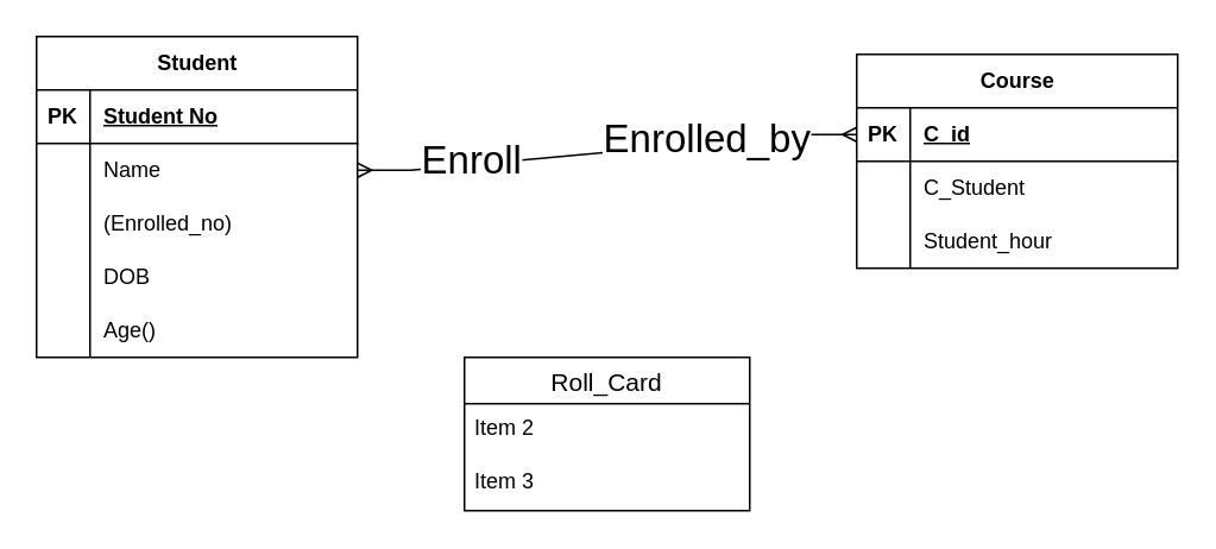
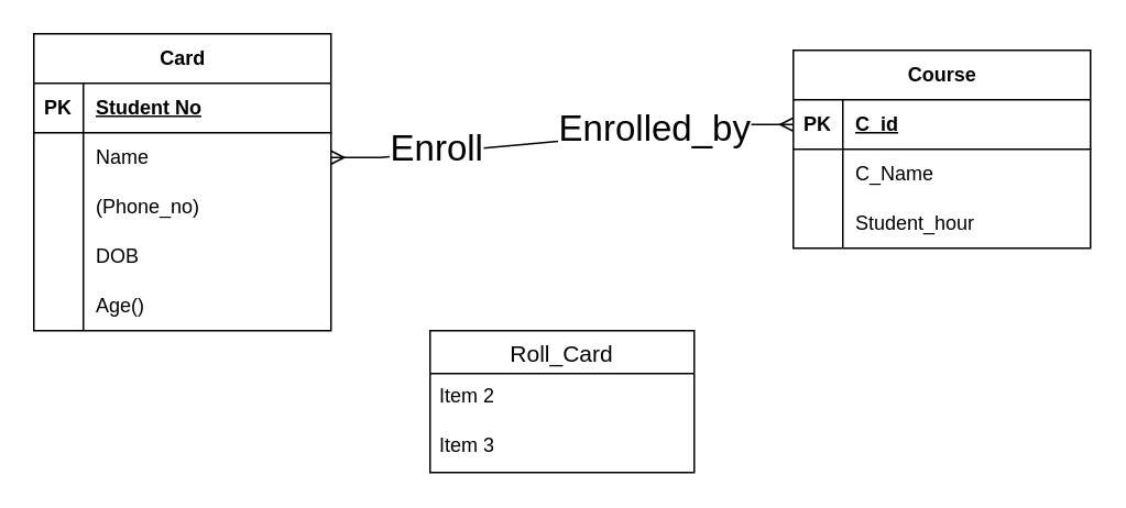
  <mxCell id="0" />
  <mxCell id="1" parent="0" />
- <mxCell id="2" value="Student" style="shape=table;startSize=30;container=1;collapsible=1;childLayout=tableLayout;fixedRows=1;rowLines=0;fontStyle=1;align=center;resizeLast=1;html=1;" vertex="1" parent="1"><mxGeometry x="20" y="20" width="180" height="180" as="geometry"><mxRectangle x="140" y="150" width="90" height="30" as="alternateBounds" /></mxGeometry></mxCell>
+ <mxCell id="2" value="Card" style="shape=table;startSize=30;container=1;collapsible=1;childLayout=tableLayout;fixedRows=1;rowLines=0;fontStyle=1;align=center;resizeLast=1;html=1;" vertex="1" parent="1"><mxGeometry x="20" y="20" width="180" height="180" as="geometry"><mxRectangle x="140" y="150" width="90" height="30" as="alternateBounds" /></mxGeometry></mxCell>
  <mxCell id="3" value="" style="shape=tableRow;horizontal=0;startSize=0;swimlaneHead=0;swimlaneBody=0;fillColor=none;collapsible=0;dropTarget=0;points=[[0,0.5],[1,0.5]];portConstraint=eastwest;top=0;left=0;right=0;bottom=1;" vertex="1" parent="2"><mxGeometry y="30" width="180" height="30" as="geometry" /></mxCell>
  <mxCell id="4" value="PK" style="shape=partialRectangle;connectable=0;fillColor=none;top=0;left=0;bottom=0;right=0;fontStyle=1;overflow=hidden;whiteSpace=wrap;html=1;" vertex="1" parent="3"><mxGeometry width="30" height="30" as="geometry"><mxRectangle width="30" height="30" as="alternateBounds" /></mxGeometry></mxCell>
  <mxCell id="5" value="Student No" style="shape=partialRectangle;connectable=0;fillColor=none;top=0;left=0;bottom=0;right=0;align=left;spacingLeft=6;fontStyle=5;overflow=hidden;whiteSpace=wrap;html=1;" vertex="1" parent="3"><mxGeometry x="30" width="150" height="30" as="geometry"><mxRectangle width="150" height="30" as="alternateBounds" /></mxGeometry></mxCell>
  <mxCell id="6" value="" style="shape=tableRow;horizontal=0;startSize=0;swimlaneHead=0;swimlaneBody=0;fillColor=none;collapsible=0;dropTarget=0;points=[[0,0.5],[1,0.5]];portConstraint=eastwest;top=0;left=0;right=0;bottom=0;" vertex="1" parent="2"><mxGeometry y="60" width="180" height="30" as="geometry" /></mxCell>
  <mxCell id="7" value="" style="shape=partialRectangle;connectable=0;fillColor=none;top=0;left=0;bottom=0;right=0;editable=1;overflow=hidden;whiteSpace=wrap;html=1;" vertex="1" parent="6"><mxGeometry width="30" height="30" as="geometry"><mxRectangle width="30" height="30" as="alternateBounds" /></mxGeometry></mxCell>
  <mxCell id="8" value="Name" style="shape=partialRectangle;connectable=0;fillColor=none;top=0;left=0;bottom=0;right=0;align=left;spacingLeft=6;overflow=hidden;whiteSpace=wrap;html=1;" vertex="1" parent="6"><mxGeometry x="30" width="150" height="30" as="geometry"><mxRectangle width="150" height="30" as="alternateBounds" /></mxGeometry></mxCell>
  <mxCell id="9" value="" style="shape=tableRow;horizontal=0;startSize=0;swimlaneHead=0;swimlaneBody=0;fillColor=none;collapsible=0;dropTarget=0;points=[[0,0.5],[1,0.5]];portConstraint=eastwest;top=0;left=0;right=0;bottom=0;" vertex="1" parent="2"><mxGeometry y="90" width="180" height="30" as="geometry" /></mxCell>
  <mxCell id="10" value="" style="shape=partialRectangle;connectable=0;fillColor=none;top=0;left=0;bottom=0;right=0;editable=1;overflow=hidden;whiteSpace=wrap;html=1;" vertex="1" parent="9"><mxGeometry width="30" height="30" as="geometry"><mxRectangle width="30" height="30" as="alternateBounds" /></mxGeometry></mxCell>
- <mxCell id="11" value="(Enrolled_no)" style="shape=partialRectangle;connectable=0;fillColor=none;top=0;left=0;bottom=0;right=0;align=left;spacingLeft=6;overflow=hidden;whiteSpace=wrap;html=1;" vertex="1" parent="9"><mxGeometry x="30" width="150" height="30" as="geometry"><mxRectangle width="150" height="30" as="alternateBounds" /></mxGeometry></mxCell>
+ <mxCell id="11" value="(Phone_no)" style="shape=partialRectangle;connectable=0;fillColor=none;top=0;left=0;bottom=0;right=0;align=left;spacingLeft=6;overflow=hidden;whiteSpace=wrap;html=1;" vertex="1" parent="9"><mxGeometry x="30" width="150" height="30" as="geometry"><mxRectangle width="150" height="30" as="alternateBounds" /></mxGeometry></mxCell>
  <mxCell id="12" value="" style="shape=tableRow;horizontal=0;startSize=0;swimlaneHead=0;swimlaneBody=0;fillColor=none;collapsible=0;dropTarget=0;points=[[0,0.5],[1,0.5]];portConstraint=eastwest;top=0;left=0;right=0;bottom=0;" vertex="1" parent="2"><mxGeometry y="120" width="180" height="30" as="geometry" /></mxCell>
  <mxCell id="13" value="" style="shape=partialRectangle;connectable=0;fillColor=none;top=0;left=0;bottom=0;right=0;editable=1;overflow=hidden;whiteSpace=wrap;html=1;" vertex="1" parent="12"><mxGeometry width="30" height="30" as="geometry"><mxRectangle width="30" height="30" as="alternateBounds" /></mxGeometry></mxCell>
  <mxCell id="14" value="DOB" style="shape=partialRectangle;connectable=0;fillColor=none;top=0;left=0;bottom=0;right=0;align=left;spacingLeft=6;overflow=hidden;whiteSpace=wrap;html=1;" vertex="1" parent="12"><mxGeometry x="30" width="150" height="30" as="geometry"><mxRectangle width="150" height="30" as="alternateBounds" /></mxGeometry></mxCell>
  <mxCell id="15" value="" style="shape=tableRow;horizontal=0;startSize=0;swimlaneHead=0;swimlaneBody=0;fillColor=none;collapsible=0;dropTarget=0;points=[[0,0.5],[1,0.5]];portConstraint=eastwest;top=0;left=0;right=0;bottom=0;" vertex="1" parent="2"><mxGeometry y="150" width="180" height="30" as="geometry" /></mxCell>
  <mxCell id="16" value="" style="shape=partialRectangle;connectable=0;fillColor=none;top=0;left=0;bottom=0;right=0;editable=1;overflow=hidden;whiteSpace=wrap;html=1;" vertex="1" parent="15"><mxGeometry width="30" height="30" as="geometry"><mxRectangle width="30" height="30" as="alternateBounds" /></mxGeometry></mxCell>
  <mxCell id="17" value="Age()" style="shape=partialRectangle;connectable=0;fillColor=none;top=0;left=0;bottom=0;right=0;align=left;spacingLeft=6;overflow=hidden;whiteSpace=wrap;html=1;" vertex="1" parent="15"><mxGeometry x="30" width="150" height="30" as="geometry"><mxRectangle width="150" height="30" as="alternateBounds" /></mxGeometry></mxCell>
  <mxCell id="18" value="Course" style="shape=table;startSize=30;container=1;collapsible=1;childLayout=tableLayout;fixedRows=1;rowLines=0;fontStyle=1;align=center;resizeLast=1;html=1;" vertex="1" parent="1"><mxGeometry x="480" y="30" width="180" height="120" as="geometry" /></mxCell>
  <mxCell id="19" value="" style="shape=tableRow;horizontal=0;startSize=0;swimlaneHead=0;swimlaneBody=0;fillColor=none;collapsible=0;dropTarget=0;points=[[0,0.5],[1,0.5]];portConstraint=eastwest;top=0;left=0;right=0;bottom=1;" vertex="1" parent="18"><mxGeometry y="30" width="180" height="30" as="geometry" /></mxCell>
  <mxCell id="20" value="PK" style="shape=partialRectangle;connectable=0;fillColor=none;top=0;left=0;bottom=0;right=0;fontStyle=1;overflow=hidden;whiteSpace=wrap;html=1;" vertex="1" parent="19"><mxGeometry width="30" height="30" as="geometry"><mxRectangle width="30" height="30" as="alternateBounds" /></mxGeometry></mxCell>
  <mxCell id="21" value="C_id" style="shape=partialRectangle;connectable=0;fillColor=none;top=0;left=0;bottom=0;right=0;align=left;spacingLeft=6;fontStyle=5;overflow=hidden;whiteSpace=wrap;html=1;" vertex="1" parent="19"><mxGeometry x="30" width="150" height="30" as="geometry"><mxRectangle width="150" height="30" as="alternateBounds" /></mxGeometry></mxCell>
  <mxCell id="22" value="" style="shape=tableRow;horizontal=0;startSize=0;swimlaneHead=0;swimlaneBody=0;fillColor=none;collapsible=0;dropTarget=0;points=[[0,0.5],[1,0.5]];portConstraint=eastwest;top=0;left=0;right=0;bottom=0;" vertex="1" parent="18"><mxGeometry y="60" width="180" height="30" as="geometry" /></mxCell>
  <mxCell id="23" value="" style="shape=partialRectangle;connectable=0;fillColor=none;top=0;left=0;bottom=0;right=0;editable=1;overflow=hidden;whiteSpace=wrap;html=1;" vertex="1" parent="22"><mxGeometry width="30" height="30" as="geometry"><mxRectangle width="30" height="30" as="alternateBounds" /></mxGeometry></mxCell>
- <mxCell id="24" value="C_Student" style="shape=partialRectangle;connectable=0;fillColor=none;top=0;left=0;bottom=0;right=0;align=left;spacingLeft=6;overflow=hidden;whiteSpace=wrap;html=1;" vertex="1" parent="22"><mxGeometry x="30" width="150" height="30" as="geometry"><mxRectangle width="150" height="30" as="alternateBounds" /></mxGeometry></mxCell>
+ <mxCell id="24" value="C_Name" style="shape=partialRectangle;connectable=0;fillColor=none;top=0;left=0;bottom=0;right=0;align=left;spacingLeft=6;overflow=hidden;whiteSpace=wrap;html=1;" vertex="1" parent="22"><mxGeometry x="30" width="150" height="30" as="geometry"><mxRectangle width="150" height="30" as="alternateBounds" /></mxGeometry></mxCell>
  <mxCell id="25" value="" style="shape=tableRow;horizontal=0;startSize=0;swimlaneHead=0;swimlaneBody=0;fillColor=none;collapsible=0;dropTarget=0;points=[[0,0.5],[1,0.5]];portConstraint=eastwest;top=0;left=0;right=0;bottom=0;" vertex="1" parent="18"><mxGeometry y="90" width="180" height="30" as="geometry" /></mxCell>
  <mxCell id="26" value="" style="shape=partialRectangle;connectable=0;fillColor=none;top=0;left=0;bottom=0;right=0;editable=1;overflow=hidden;whiteSpace=wrap;html=1;" vertex="1" parent="25"><mxGeometry width="30" height="30" as="geometry"><mxRectangle width="30" height="30" as="alternateBounds" /></mxGeometry></mxCell>
  <mxCell id="27" value="Student_hour" style="shape=partialRectangle;connectable=0;fillColor=none;top=0;left=0;bottom=0;right=0;align=left;spacingLeft=6;overflow=hidden;whiteSpace=wrap;html=1;" vertex="1" parent="25"><mxGeometry x="30" width="150" height="30" as="geometry"><mxRectangle width="150" height="30" as="alternateBounds" /></mxGeometry></mxCell>
  <mxCell id="28" value="" style="edgeStyle=entityRelationEdgeStyle;fontSize=12;html=1;endArrow=ERmany;startArrow=ERmany;rounded=0;entryX=0;entryY=0.5;entryDx=0;entryDy=0;" edge="1" parent="1" source="6" target="19"><mxGeometry width="100" height="100" relative="1" as="geometry"><mxPoint x="250" y="220" as="sourcePoint" /><mxPoint x="350" y="120" as="targetPoint" /></mxGeometry></mxCell>
  <mxCell id="29" value="&lt;font style=&quot;font-size: 22px;&quot;&gt;Enroll&lt;/font&gt;" style="edgeLabel;html=1;align=center;verticalAlign=middle;resizable=0;points=[];" connectable="0" vertex="1" parent="28"><mxGeometry x="-0.04" y="-1" relative="1" as="geometry"><mxPoint x="-71" y="3" as="offset" /></mxGeometry></mxCell>
  <mxCell id="30" value="&lt;font style=&quot;font-size: 22px;&quot;&gt;Enrolled_by&lt;/font&gt;" style="edgeLabel;html=1;align=center;verticalAlign=middle;resizable=0;points=[];" connectable="0" vertex="1" parent="28"><mxGeometry x="0.622" relative="1" as="geometry"><mxPoint x="-32" as="offset" /></mxGeometry></mxCell>
  <mxCell id="31" value="Roll_Card" style="swimlane;fontStyle=0;childLayout=stackLayout;horizontal=1;startSize=26;horizontalStack=0;resizeParent=1;resizeParentMax=0;resizeLast=0;collapsible=1;marginBottom=0;align=center;fontSize=14;" vertex="1" parent="1"><mxGeometry x="260" y="200" width="160" height="86" as="geometry" /></mxCell>
  <mxCell id="32" value="Item 2" style="text;strokeColor=none;fillColor=none;spacingLeft=4;spacingRight=4;overflow=hidden;rotatable=0;points=[[0,0.5],[1,0.5]];portConstraint=eastwest;fontSize=12;whiteSpace=wrap;html=1;" vertex="1" parent="31"><mxGeometry y="26" width="160" height="30" as="geometry" /></mxCell>
  <mxCell id="33" value="Item 3" style="text;strokeColor=none;fillColor=none;spacingLeft=4;spacingRight=4;overflow=hidden;rotatable=0;points=[[0,0.5],[1,0.5]];portConstraint=eastwest;fontSize=12;whiteSpace=wrap;html=1;" vertex="1" parent="31"><mxGeometry y="56" width="160" height="30" as="geometry" /></mxCell>
